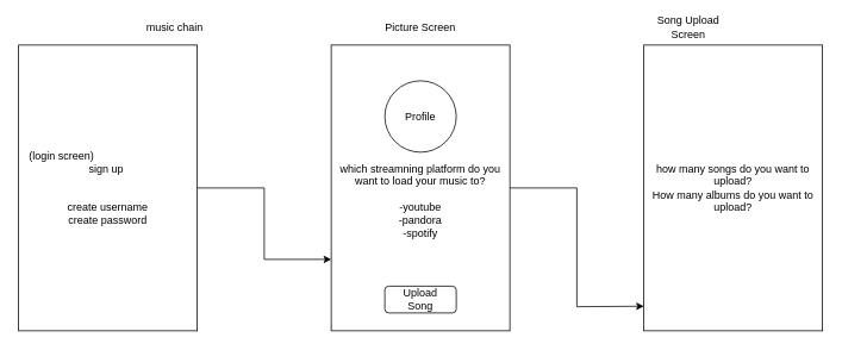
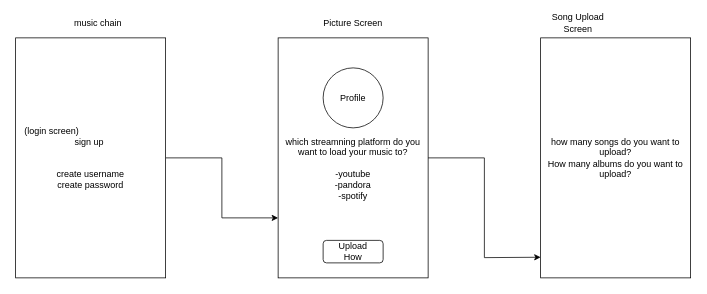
  <mxCell id="0" />
  <mxCell id="1" parent="0" />
  <mxCell id="2" value="Picture Screen" style="text;html=1;strokeColor=none;fillColor=none;align=center;verticalAlign=middle;whiteSpace=wrap;rounded=0;" parent="1" vertex="1"><mxGeometry x="420" y="20" width="100" height="20" as="geometry" /></mxCell>
- <mxCell id="3" value="music chain" style="text;html=1;strokeColor=none;fillColor=none;align=center;verticalAlign=middle;whiteSpace=wrap;rounded=0;" parent="1" vertex="1"><mxGeometry x="135" y="20" width="120" height="20" as="geometry" /></mxCell>
+ <mxCell id="3" value="music chain" style="text;html=1;strokeColor=none;fillColor=none;align=center;verticalAlign=middle;whiteSpace=wrap;rounded=0;" parent="1" vertex="1"><mxGeometry x="70" y="20" width="120" height="20" as="geometry" /></mxCell>
  <mxCell id="4" value="&lt;br&gt;&lt;br&gt;which streamning platform do you want to load your music to?&lt;br&gt;&lt;br&gt;-youtube&lt;br&gt;-pandora&lt;br&gt;-spotify" style="rounded=0;whiteSpace=wrap;html=1;" parent="1" vertex="1"><mxGeometry x="370" y="50" width="200" height="320" as="geometry" /></mxCell>
  <mxCell id="5" style="edgeStyle=orthogonalEdgeStyle;rounded=0;orthogonalLoop=1;jettySize=auto;html=1;exitX=1;exitY=0.5;exitDx=0;exitDy=0;entryX=0;entryY=0.75;entryDx=0;entryDy=0;" parent="1" source="6" target="4" edge="1"><mxGeometry relative="1" as="geometry" /></mxCell>
  <mxCell id="6" value="&amp;nbsp; &amp;nbsp;(login screen) &amp;nbsp; &amp;nbsp; &amp;nbsp; &amp;nbsp; &amp;nbsp; &amp;nbsp; &amp;nbsp; &amp;nbsp; &amp;nbsp; &amp;nbsp; &amp;nbsp; &amp;nbsp; &amp;nbsp; &amp;nbsp; &amp;nbsp; &amp;nbsp; &amp;nbsp; &lt;br&gt;sign up&amp;nbsp;&lt;br&gt;&lt;br&gt;&lt;br&gt;create username&lt;br&gt;create password" style="rounded=0;whiteSpace=wrap;html=1;" parent="1" vertex="1"><mxGeometry x="20" y="50" width="200" height="320" as="geometry" /></mxCell>
  <mxCell id="7" value="" style="rounded=1;whiteSpace=wrap;html=1;" parent="1" vertex="1"><mxGeometry x="430" y="320" width="80" height="30" as="geometry" /></mxCell>
  <mxCell id="8" value="" style="ellipse;whiteSpace=wrap;html=1;aspect=fixed;" vertex="1" parent="1"><mxGeometry x="430" y="90" width="80" height="80" as="geometry" /></mxCell>
  <mxCell id="9" value="Profile" style="text;html=1;strokeColor=none;fillColor=none;align=center;verticalAlign=middle;whiteSpace=wrap;rounded=0;" vertex="1" parent="1"><mxGeometry x="450" y="120" width="40" height="20" as="geometry" /></mxCell>
  <mxCell id="10" style="edgeStyle=orthogonalEdgeStyle;rounded=0;orthogonalLoop=1;jettySize=auto;html=1;exitX=1;exitY=0.5;exitDx=0;exitDy=0;entryX=0;entryY=0.75;entryDx=0;entryDy=0;" edge="1" parent="1" source="4"><mxGeometry relative="1" as="geometry"><mxPoint x="570" y="210" as="sourcePoint" /><mxPoint x="720" y="342.5" as="targetPoint" /></mxGeometry></mxCell>
- <mxCell id="11" value="Upload Song" style="text;html=1;strokeColor=none;fillColor=none;align=center;verticalAlign=middle;whiteSpace=wrap;rounded=0;" vertex="1" parent="1"><mxGeometry x="450" y="325" width="40" height="20" as="geometry" /></mxCell>
+ <mxCell id="11" value="Upload How" style="text;html=1;strokeColor=none;fillColor=none;align=center;verticalAlign=middle;whiteSpace=wrap;rounded=0;" vertex="1" parent="1"><mxGeometry x="450" y="325" width="40" height="20" as="geometry" /></mxCell>
  <mxCell id="12" value="how many songs do you want to upload?&lt;br&gt;How many albums do you want to upload?" style="rounded=0;whiteSpace=wrap;html=1;" vertex="1" parent="1"><mxGeometry x="720" y="50" width="200" height="320" as="geometry" /></mxCell>
  <mxCell id="13" value="Song Upload Screen" style="text;html=1;strokeColor=none;fillColor=none;align=center;verticalAlign=middle;whiteSpace=wrap;rounded=0;" vertex="1" parent="1"><mxGeometry x="720" y="20" width="100" height="20" as="geometry" /></mxCell>
